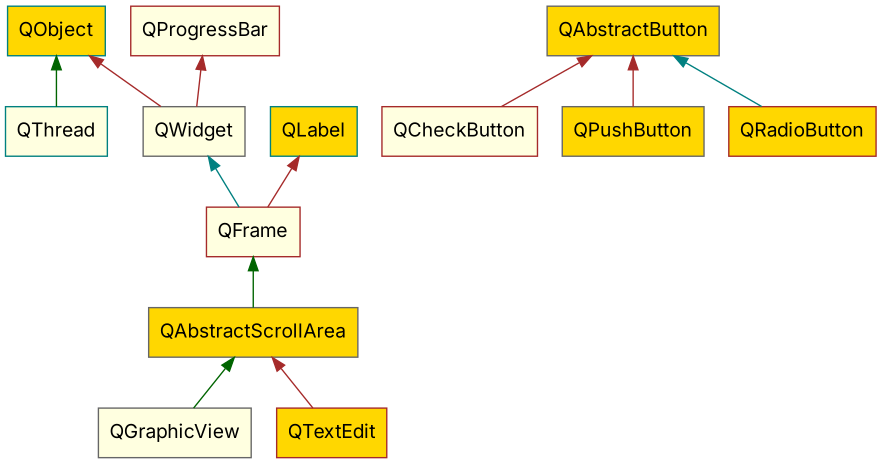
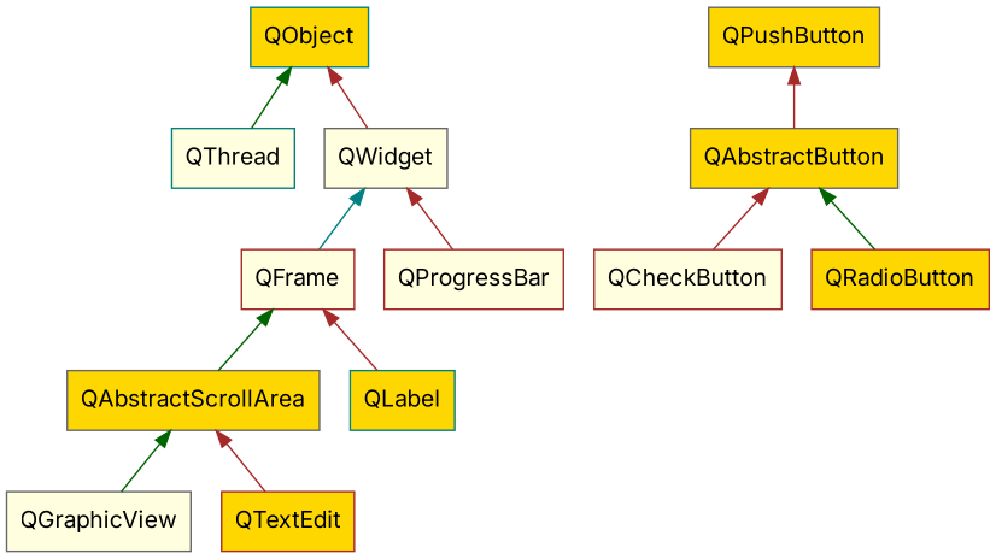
  digraph {
    fontname=Inter
    node [color=gray40 fillcolor=gold font=Handlee fontname=Inter shape=record style=filled]
    edge [color=brown dir=back fontname=Inter]
    n1 [color=teal label=QObject]
    n2 [color=teal fillcolor=lightyellow label=QThread]
    n3 [fillcolor=lightyellow label=QWidget]
    n4 [color=brown fillcolor=lightyellow label=QFrame]
    n5 [color=brown fillcolor=lightyellow label=QProgressBar]
    n6 [label=QAbstractButton]
    n7 [color=brown fillcolor=lightyellow label=QCheckButton]
    n8 [label=QPushButton]
    n9 [color=brown label=QRadioButton]
    n10 [label=QAbstractScrollArea]
    n11 [color=teal label=QLabel]
    n12 [fillcolor=lightyellow label=QGraphicView]
    n13 [color=brown label=QTextEdit]
    n1 -> n2 [color=darkgreen]
    n1 -> n3
    n3 -> n4 [color=teal]
-   n5 -> n3
+   n3 -> n5
    n4 -> n10 [color=darkgreen]
-   n11 -> n4
+   n4 -> n11
    n6 -> n7
-   n6 -> n8
-   n6 -> n9 [color=teal]
+   n8 -> n6
+   n6 -> n9 [color=darkgreen]
    n10 -> n12 [color=darkgreen]
    n10 -> n13
  }
